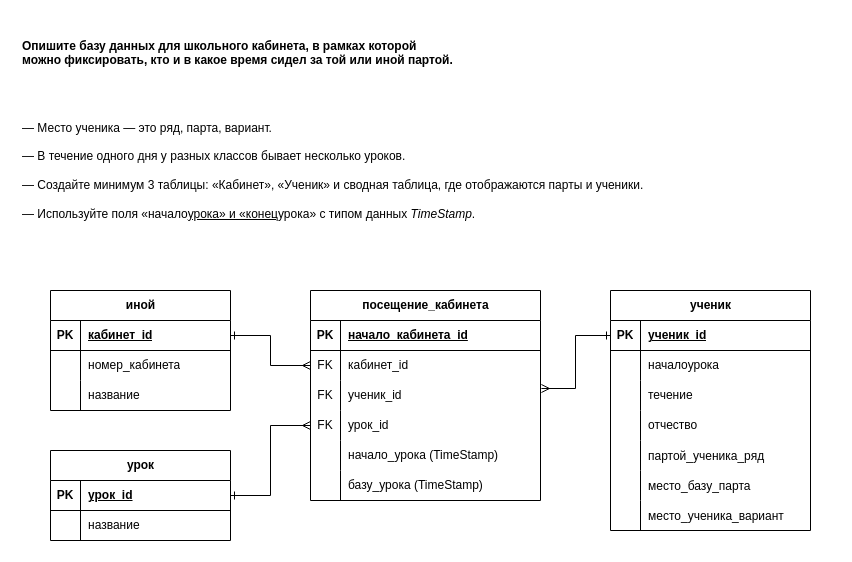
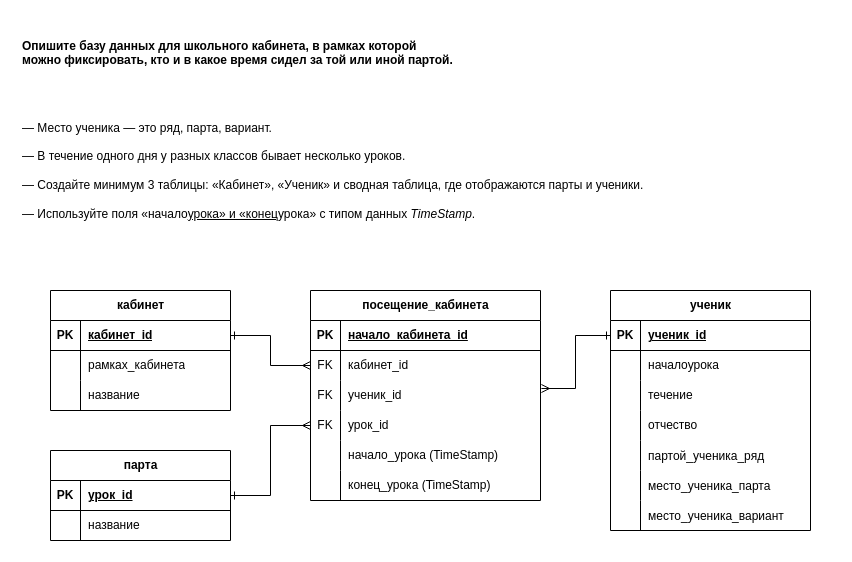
  <mxCell id="0" />
  <mxCell id="1" parent="0" />
  <mxCell id="2" value="&lt;p&gt;&lt;strong&gt;Опишите базу данных для школьного кабинета, в рамках которой &#10;можно фиксировать, кто и в какое время сидел за той или иной партой.&lt;/strong&gt;&lt;/p&gt;&#10;&#10;&lt;p&gt;— Место ученика — это ряд, парта, вариант.&lt;br&gt;&#10;— В течение одного дня у разных классов бывает несколько уроков.&lt;br&gt;&#10;— Создайте минимум 3 таблицы: «Кабинет», «Ученик» и сводная таблица, где отображаются парты и ученики.&lt;br&gt;&#10;— Используйте поля «начало&lt;u&gt;урока» и «конец&lt;/u&gt;урока» с типом данных &lt;em&gt;TimeStamp&lt;/em&gt;.&lt;br&gt;&#10;&lt;a target=&quot;_blank&quot; href=&quot;https://gb.ru/lessons/310964/homework&quot;&gt;&lt;/a&gt;&lt;/p&gt;" style="text;whiteSpace=wrap;html=1;" vertex="1" parent="1"><mxGeometry x="20" y="20" width="810" height="230" as="geometry" /></mxCell>
- <mxCell id="3" value="иной" style="shape=table;startSize=30;container=1;collapsible=1;childLayout=tableLayout;fixedRows=1;rowLines=0;fontStyle=1;align=center;resizeLast=1;html=1;" vertex="1" parent="1"><mxGeometry x="50" y="290" width="180" height="120" as="geometry" /></mxCell>
+ <mxCell id="3" value="кабинет" style="shape=table;startSize=30;container=1;collapsible=1;childLayout=tableLayout;fixedRows=1;rowLines=0;fontStyle=1;align=center;resizeLast=1;html=1;" vertex="1" parent="1"><mxGeometry x="50" y="290" width="180" height="120" as="geometry" /></mxCell>
  <mxCell id="4" value="" style="shape=tableRow;horizontal=0;startSize=0;swimlaneHead=0;swimlaneBody=0;fillColor=none;collapsible=0;dropTarget=0;points=[[0,0.5],[1,0.5]];portConstraint=eastwest;top=0;left=0;right=0;bottom=1;" vertex="1" parent="3"><mxGeometry y="30" width="180" height="30" as="geometry" /></mxCell>
  <mxCell id="5" value="PK" style="shape=partialRectangle;connectable=0;fillColor=none;top=0;left=0;bottom=0;right=0;fontStyle=1;overflow=hidden;whiteSpace=wrap;html=1;" vertex="1" parent="4"><mxGeometry width="30" height="30" as="geometry"><mxRectangle width="30" height="30" as="alternateBounds" /></mxGeometry></mxCell>
  <mxCell id="6" value="кабинет_id" style="shape=partialRectangle;connectable=0;fillColor=none;top=0;left=0;bottom=0;right=0;align=left;spacingLeft=6;fontStyle=5;overflow=hidden;whiteSpace=wrap;html=1;" vertex="1" parent="4"><mxGeometry x="30" width="150" height="30" as="geometry"><mxRectangle width="150" height="30" as="alternateBounds" /></mxGeometry></mxCell>
  <mxCell id="7" value="" style="shape=tableRow;horizontal=0;startSize=0;swimlaneHead=0;swimlaneBody=0;fillColor=none;collapsible=0;dropTarget=0;points=[[0,0.5],[1,0.5]];portConstraint=eastwest;top=0;left=0;right=0;bottom=0;" vertex="1" parent="3"><mxGeometry y="60" width="180" height="30" as="geometry" /></mxCell>
  <mxCell id="8" value="" style="shape=partialRectangle;connectable=0;fillColor=none;top=0;left=0;bottom=0;right=0;editable=1;overflow=hidden;whiteSpace=wrap;html=1;" vertex="1" parent="7"><mxGeometry width="30" height="30" as="geometry"><mxRectangle width="30" height="30" as="alternateBounds" /></mxGeometry></mxCell>
- <mxCell id="9" value="номер_кабинета" style="shape=partialRectangle;connectable=0;fillColor=none;top=0;left=0;bottom=0;right=0;align=left;spacingLeft=6;overflow=hidden;whiteSpace=wrap;html=1;" vertex="1" parent="7"><mxGeometry x="30" width="150" height="30" as="geometry"><mxRectangle width="150" height="30" as="alternateBounds" /></mxGeometry></mxCell>
+ <mxCell id="9" value="рамках_кабинета" style="shape=partialRectangle;connectable=0;fillColor=none;top=0;left=0;bottom=0;right=0;align=left;spacingLeft=6;overflow=hidden;whiteSpace=wrap;html=1;" vertex="1" parent="7"><mxGeometry x="30" width="150" height="30" as="geometry"><mxRectangle width="150" height="30" as="alternateBounds" /></mxGeometry></mxCell>
  <mxCell id="10" value="" style="shape=tableRow;horizontal=0;startSize=0;swimlaneHead=0;swimlaneBody=0;fillColor=none;collapsible=0;dropTarget=0;points=[[0,0.5],[1,0.5]];portConstraint=eastwest;top=0;left=0;right=0;bottom=0;" vertex="1" parent="3"><mxGeometry y="90" width="180" height="30" as="geometry" /></mxCell>
  <mxCell id="11" value="" style="shape=partialRectangle;connectable=0;fillColor=none;top=0;left=0;bottom=0;right=0;editable=1;overflow=hidden;whiteSpace=wrap;html=1;" vertex="1" parent="10"><mxGeometry width="30" height="30" as="geometry"><mxRectangle width="30" height="30" as="alternateBounds" /></mxGeometry></mxCell>
  <mxCell id="12" value="название" style="shape=partialRectangle;connectable=0;fillColor=none;top=0;left=0;bottom=0;right=0;align=left;spacingLeft=6;overflow=hidden;whiteSpace=wrap;html=1;" vertex="1" parent="10"><mxGeometry x="30" width="150" height="30" as="geometry"><mxRectangle width="150" height="30" as="alternateBounds" /></mxGeometry></mxCell>
  <mxCell id="13" value="ученик" style="shape=table;startSize=30;container=1;collapsible=1;childLayout=tableLayout;fixedRows=1;rowLines=0;fontStyle=1;align=center;resizeLast=1;html=1;" vertex="1" parent="1"><mxGeometry x="610" y="290" width="200" height="240" as="geometry" /></mxCell>
  <mxCell id="14" value="" style="shape=tableRow;horizontal=0;startSize=0;swimlaneHead=0;swimlaneBody=0;fillColor=none;collapsible=0;dropTarget=0;points=[[0,0.5],[1,0.5]];portConstraint=eastwest;top=0;left=0;right=0;bottom=1;" vertex="1" parent="13"><mxGeometry y="30" width="200" height="30" as="geometry" /></mxCell>
  <mxCell id="15" value="PK" style="shape=partialRectangle;connectable=0;fillColor=none;top=0;left=0;bottom=0;right=0;fontStyle=1;overflow=hidden;whiteSpace=wrap;html=1;" vertex="1" parent="14"><mxGeometry width="30" height="30" as="geometry"><mxRectangle width="30" height="30" as="alternateBounds" /></mxGeometry></mxCell>
  <mxCell id="16" value="&lt;div&gt;ученик_id&lt;/div&gt;" style="shape=partialRectangle;connectable=0;fillColor=none;top=0;left=0;bottom=0;right=0;align=left;spacingLeft=6;fontStyle=5;overflow=hidden;whiteSpace=wrap;html=1;" vertex="1" parent="14"><mxGeometry x="30" width="170" height="30" as="geometry"><mxRectangle width="170" height="30" as="alternateBounds" /></mxGeometry></mxCell>
  <mxCell id="17" value="" style="shape=tableRow;horizontal=0;startSize=0;swimlaneHead=0;swimlaneBody=0;fillColor=none;collapsible=0;dropTarget=0;points=[[0,0.5],[1,0.5]];portConstraint=eastwest;top=0;left=0;right=0;bottom=0;" vertex="1" parent="13"><mxGeometry y="60" width="200" height="30" as="geometry" /></mxCell>
  <mxCell id="18" value="" style="shape=partialRectangle;connectable=0;fillColor=none;top=0;left=0;bottom=0;right=0;editable=1;overflow=hidden;whiteSpace=wrap;html=1;" vertex="1" parent="17"><mxGeometry width="30" height="30" as="geometry"><mxRectangle width="30" height="30" as="alternateBounds" /></mxGeometry></mxCell>
  <mxCell id="19" value="началоурока" style="shape=partialRectangle;connectable=0;fillColor=none;top=0;left=0;bottom=0;right=0;align=left;spacingLeft=6;overflow=hidden;whiteSpace=wrap;html=1;" vertex="1" parent="17"><mxGeometry x="30" width="170" height="30" as="geometry"><mxRectangle width="170" height="30" as="alternateBounds" /></mxGeometry></mxCell>
  <mxCell id="20" value="" style="shape=tableRow;horizontal=0;startSize=0;swimlaneHead=0;swimlaneBody=0;fillColor=none;collapsible=0;dropTarget=0;points=[[0,0.5],[1,0.5]];portConstraint=eastwest;top=0;left=0;right=0;bottom=0;" vertex="1" parent="13"><mxGeometry y="90" width="200" height="30" as="geometry" /></mxCell>
  <mxCell id="21" value="" style="shape=partialRectangle;connectable=0;fillColor=none;top=0;left=0;bottom=0;right=0;editable=1;overflow=hidden;whiteSpace=wrap;html=1;" vertex="1" parent="20"><mxGeometry width="30" height="30" as="geometry"><mxRectangle width="30" height="30" as="alternateBounds" /></mxGeometry></mxCell>
  <mxCell id="22" value="течение" style="shape=partialRectangle;connectable=0;fillColor=none;top=0;left=0;bottom=0;right=0;align=left;spacingLeft=6;overflow=hidden;whiteSpace=wrap;html=1;" vertex="1" parent="20"><mxGeometry x="30" width="170" height="30" as="geometry"><mxRectangle width="170" height="30" as="alternateBounds" /></mxGeometry></mxCell>
  <mxCell id="23" value="" style="shape=tableRow;horizontal=0;startSize=0;swimlaneHead=0;swimlaneBody=0;fillColor=none;collapsible=0;dropTarget=0;points=[[0,0.5],[1,0.5]];portConstraint=eastwest;top=0;left=0;right=0;bottom=0;" vertex="1" parent="13"><mxGeometry y="120" width="200" height="30" as="geometry" /></mxCell>
  <mxCell id="24" value="" style="shape=partialRectangle;connectable=0;fillColor=none;top=0;left=0;bottom=0;right=0;editable=1;overflow=hidden;whiteSpace=wrap;html=1;" vertex="1" parent="23"><mxGeometry width="30" height="30" as="geometry"><mxRectangle width="30" height="30" as="alternateBounds" /></mxGeometry></mxCell>
  <mxCell id="25" value="отчество" style="shape=partialRectangle;connectable=0;fillColor=none;top=0;left=0;bottom=0;right=0;align=left;spacingLeft=6;overflow=hidden;whiteSpace=wrap;html=1;" vertex="1" parent="23"><mxGeometry x="30" width="170" height="30" as="geometry"><mxRectangle width="170" height="30" as="alternateBounds" /></mxGeometry></mxCell>
  <mxCell id="26" value="" style="shape=tableRow;horizontal=0;startSize=0;swimlaneHead=0;swimlaneBody=0;fillColor=none;collapsible=0;dropTarget=0;points=[[0,0.5],[1,0.5]];portConstraint=eastwest;top=0;left=0;right=0;bottom=0;" vertex="1" parent="13"><mxGeometry y="150" width="200" height="30" as="geometry" /></mxCell>
  <mxCell id="27" value="" style="shape=partialRectangle;connectable=0;fillColor=none;top=0;left=0;bottom=0;right=0;editable=1;overflow=hidden;" vertex="1" parent="26"><mxGeometry width="30" height="30" as="geometry"><mxRectangle width="30" height="30" as="alternateBounds" /></mxGeometry></mxCell>
  <mxCell id="28" value="партой_ученика_ряд" style="shape=partialRectangle;connectable=0;fillColor=none;top=0;left=0;bottom=0;right=0;align=left;spacingLeft=6;overflow=hidden;" vertex="1" parent="26"><mxGeometry x="30" width="170" height="30" as="geometry"><mxRectangle width="170" height="30" as="alternateBounds" /></mxGeometry></mxCell>
  <mxCell id="29" value="" style="shape=tableRow;horizontal=0;startSize=0;swimlaneHead=0;swimlaneBody=0;fillColor=none;collapsible=0;dropTarget=0;points=[[0,0.5],[1,0.5]];portConstraint=eastwest;top=0;left=0;right=0;bottom=0;" vertex="1" parent="13"><mxGeometry y="180" width="200" height="30" as="geometry" /></mxCell>
  <mxCell id="30" value="" style="shape=partialRectangle;connectable=0;fillColor=none;top=0;left=0;bottom=0;right=0;editable=1;overflow=hidden;" vertex="1" parent="29"><mxGeometry width="30" height="30" as="geometry"><mxRectangle width="30" height="30" as="alternateBounds" /></mxGeometry></mxCell>
- <mxCell id="31" value="место_базу_парта" style="shape=partialRectangle;connectable=0;fillColor=none;top=0;left=0;bottom=0;right=0;align=left;spacingLeft=6;overflow=hidden;" vertex="1" parent="29"><mxGeometry x="30" width="170" height="30" as="geometry"><mxRectangle width="170" height="30" as="alternateBounds" /></mxGeometry></mxCell>
+ <mxCell id="31" value="место_ученика_парта" style="shape=partialRectangle;connectable=0;fillColor=none;top=0;left=0;bottom=0;right=0;align=left;spacingLeft=6;overflow=hidden;" vertex="1" parent="29"><mxGeometry x="30" width="170" height="30" as="geometry"><mxRectangle width="170" height="30" as="alternateBounds" /></mxGeometry></mxCell>
  <mxCell id="32" value="" style="shape=tableRow;horizontal=0;startSize=0;swimlaneHead=0;swimlaneBody=0;fillColor=none;collapsible=0;dropTarget=0;points=[[0,0.5],[1,0.5]];portConstraint=eastwest;top=0;left=0;right=0;bottom=0;" vertex="1" parent="13"><mxGeometry y="210" width="200" height="30" as="geometry" /></mxCell>
  <mxCell id="33" value="" style="shape=partialRectangle;connectable=0;fillColor=none;top=0;left=0;bottom=0;right=0;editable=1;overflow=hidden;" vertex="1" parent="32"><mxGeometry width="30" height="30" as="geometry"><mxRectangle width="30" height="30" as="alternateBounds" /></mxGeometry></mxCell>
  <mxCell id="34" value="место_ученика_вариант" style="shape=partialRectangle;connectable=0;fillColor=none;top=0;left=0;bottom=0;right=0;align=left;spacingLeft=6;overflow=hidden;" vertex="1" parent="32"><mxGeometry x="30" width="170" height="30" as="geometry"><mxRectangle width="170" height="30" as="alternateBounds" /></mxGeometry></mxCell>
  <mxCell id="35" value="посещение_кабинета" style="shape=table;startSize=30;container=1;collapsible=1;childLayout=tableLayout;fixedRows=1;rowLines=0;fontStyle=1;align=center;resizeLast=1;html=1;" vertex="1" parent="1"><mxGeometry x="310" y="290" width="230" height="210" as="geometry" /></mxCell>
  <mxCell id="36" value="" style="shape=tableRow;horizontal=0;startSize=0;swimlaneHead=0;swimlaneBody=0;fillColor=none;collapsible=0;dropTarget=0;points=[[0,0.5],[1,0.5]];portConstraint=eastwest;top=0;left=0;right=0;bottom=1;" vertex="1" parent="35"><mxGeometry y="30" width="230" height="30" as="geometry" /></mxCell>
  <mxCell id="37" value="PK" style="shape=partialRectangle;connectable=0;fillColor=none;top=0;left=0;bottom=0;right=0;fontStyle=1;overflow=hidden;whiteSpace=wrap;html=1;" vertex="1" parent="36"><mxGeometry width="30" height="30" as="geometry"><mxRectangle width="30" height="30" as="alternateBounds" /></mxGeometry></mxCell>
  <mxCell id="38" value="начало_кабинета_id" style="shape=partialRectangle;connectable=0;fillColor=none;top=0;left=0;bottom=0;right=0;align=left;spacingLeft=6;fontStyle=5;overflow=hidden;whiteSpace=wrap;html=1;" vertex="1" parent="36"><mxGeometry x="30" width="200" height="30" as="geometry"><mxRectangle width="200" height="30" as="alternateBounds" /></mxGeometry></mxCell>
  <mxCell id="39" value="" style="shape=tableRow;horizontal=0;startSize=0;swimlaneHead=0;swimlaneBody=0;fillColor=none;collapsible=0;dropTarget=0;points=[[0,0.5],[1,0.5]];portConstraint=eastwest;top=0;left=0;right=0;bottom=0;" vertex="1" parent="35"><mxGeometry y="60" width="230" height="30" as="geometry" /></mxCell>
  <mxCell id="40" value="FK" style="shape=partialRectangle;connectable=0;fillColor=none;top=0;left=0;bottom=0;right=0;fontStyle=0;overflow=hidden;whiteSpace=wrap;html=1;" vertex="1" parent="39"><mxGeometry width="30" height="30" as="geometry"><mxRectangle width="30" height="30" as="alternateBounds" /></mxGeometry></mxCell>
  <mxCell id="41" value="кабинет_id" style="shape=partialRectangle;connectable=0;fillColor=none;top=0;left=0;bottom=0;right=0;align=left;spacingLeft=6;fontStyle=0;overflow=hidden;whiteSpace=wrap;html=1;" vertex="1" parent="39"><mxGeometry x="30" width="200" height="30" as="geometry"><mxRectangle width="200" height="30" as="alternateBounds" /></mxGeometry></mxCell>
  <mxCell id="42" value="" style="shape=tableRow;horizontal=0;startSize=0;swimlaneHead=0;swimlaneBody=0;fillColor=none;collapsible=0;dropTarget=0;points=[[0,0.5],[1,0.5]];portConstraint=eastwest;top=0;left=0;right=0;bottom=0;" vertex="1" parent="35"><mxGeometry y="90" width="230" height="30" as="geometry" /></mxCell>
  <mxCell id="43" value="FK" style="shape=partialRectangle;connectable=0;fillColor=none;top=0;left=0;bottom=0;right=0;fontStyle=0;overflow=hidden;whiteSpace=wrap;html=1;" vertex="1" parent="42"><mxGeometry width="30" height="30" as="geometry"><mxRectangle width="30" height="30" as="alternateBounds" /></mxGeometry></mxCell>
  <mxCell id="44" value="ученик_id" style="shape=partialRectangle;connectable=0;fillColor=none;top=0;left=0;bottom=0;right=0;align=left;spacingLeft=6;fontStyle=0;overflow=hidden;whiteSpace=wrap;html=1;" vertex="1" parent="42"><mxGeometry x="30" width="200" height="30" as="geometry"><mxRectangle width="200" height="30" as="alternateBounds" /></mxGeometry></mxCell>
  <mxCell id="45" value="" style="shape=tableRow;horizontal=0;startSize=0;swimlaneHead=0;swimlaneBody=0;fillColor=none;collapsible=0;dropTarget=0;points=[[0,0.5],[1,0.5]];portConstraint=eastwest;top=0;left=0;right=0;bottom=0;" vertex="1" parent="35"><mxGeometry y="120" width="230" height="30" as="geometry" /></mxCell>
  <mxCell id="46" value="FK" style="shape=partialRectangle;connectable=0;fillColor=none;top=0;left=0;bottom=0;right=0;fontStyle=0;overflow=hidden;whiteSpace=wrap;html=1;" vertex="1" parent="45"><mxGeometry width="30" height="30" as="geometry"><mxRectangle width="30" height="30" as="alternateBounds" /></mxGeometry></mxCell>
  <mxCell id="47" value="урок_id" style="shape=partialRectangle;connectable=0;fillColor=none;top=0;left=0;bottom=0;right=0;align=left;spacingLeft=6;fontStyle=0;overflow=hidden;whiteSpace=wrap;html=1;" vertex="1" parent="45"><mxGeometry x="30" width="200" height="30" as="geometry"><mxRectangle width="200" height="30" as="alternateBounds" /></mxGeometry></mxCell>
  <mxCell id="48" value="" style="shape=tableRow;horizontal=0;startSize=0;swimlaneHead=0;swimlaneBody=0;fillColor=none;collapsible=0;dropTarget=0;points=[[0,0.5],[1,0.5]];portConstraint=eastwest;top=0;left=0;right=0;bottom=0;" vertex="1" parent="35"><mxGeometry y="150" width="230" height="30" as="geometry" /></mxCell>
  <mxCell id="49" value="" style="shape=partialRectangle;connectable=0;fillColor=none;top=0;left=0;bottom=0;right=0;editable=1;overflow=hidden;whiteSpace=wrap;html=1;" vertex="1" parent="48"><mxGeometry width="30" height="30" as="geometry"><mxRectangle width="30" height="30" as="alternateBounds" /></mxGeometry></mxCell>
  <mxCell id="50" value="начало_урока (TimeStamp)" style="shape=partialRectangle;connectable=0;fillColor=none;top=0;left=0;bottom=0;right=0;align=left;spacingLeft=6;overflow=hidden;whiteSpace=wrap;html=1;" vertex="1" parent="48"><mxGeometry x="30" width="200" height="30" as="geometry"><mxRectangle width="200" height="30" as="alternateBounds" /></mxGeometry></mxCell>
  <mxCell id="51" value="" style="shape=tableRow;horizontal=0;startSize=0;swimlaneHead=0;swimlaneBody=0;fillColor=none;collapsible=0;dropTarget=0;points=[[0,0.5],[1,0.5]];portConstraint=eastwest;top=0;left=0;right=0;bottom=0;" vertex="1" parent="35"><mxGeometry y="180" width="230" height="30" as="geometry" /></mxCell>
  <mxCell id="52" value="" style="shape=partialRectangle;connectable=0;fillColor=none;top=0;left=0;bottom=0;right=0;editable=1;overflow=hidden;whiteSpace=wrap;html=1;" vertex="1" parent="51"><mxGeometry width="30" height="30" as="geometry"><mxRectangle width="30" height="30" as="alternateBounds" /></mxGeometry></mxCell>
- <mxCell id="53" value="базу_урока (TimeStamp)" style="shape=partialRectangle;connectable=0;fillColor=none;top=0;left=0;bottom=0;right=0;align=left;spacingLeft=6;overflow=hidden;whiteSpace=wrap;html=1;" vertex="1" parent="51"><mxGeometry x="30" width="200" height="30" as="geometry"><mxRectangle width="200" height="30" as="alternateBounds" /></mxGeometry></mxCell>
+ <mxCell id="53" value="конец_урока (TimeStamp)" style="shape=partialRectangle;connectable=0;fillColor=none;top=0;left=0;bottom=0;right=0;align=left;spacingLeft=6;overflow=hidden;whiteSpace=wrap;html=1;" vertex="1" parent="51"><mxGeometry x="30" width="200" height="30" as="geometry"><mxRectangle width="200" height="30" as="alternateBounds" /></mxGeometry></mxCell>
  <mxCell id="54" style="edgeStyle=orthogonalEdgeStyle;rounded=0;orthogonalLoop=1;jettySize=auto;html=1;exitX=1;exitY=0.5;exitDx=0;exitDy=0;entryX=0;entryY=0.5;entryDx=0;entryDy=0;startArrow=ERone;startFill=0;endArrow=ERmany;endFill=0;" edge="1" parent="1" source="4" target="39"><mxGeometry relative="1" as="geometry" /></mxCell>
  <mxCell id="55" style="edgeStyle=orthogonalEdgeStyle;rounded=0;orthogonalLoop=1;jettySize=auto;html=1;entryX=1.004;entryY=0.267;entryDx=0;entryDy=0;endArrow=ERmany;endFill=0;startArrow=ERone;startFill=0;entryPerimeter=0;" edge="1" parent="1" source="14" target="42"><mxGeometry relative="1" as="geometry"><mxPoint x="590" y="420" as="sourcePoint" /></mxGeometry></mxCell>
- <mxCell id="56" value="урок" style="shape=table;startSize=30;container=1;collapsible=1;childLayout=tableLayout;fixedRows=1;rowLines=0;fontStyle=1;align=center;resizeLast=1;html=1;" vertex="1" parent="1"><mxGeometry x="50" y="450" width="180" height="90" as="geometry" /></mxCell>
+ <mxCell id="56" value="парта" style="shape=table;startSize=30;container=1;collapsible=1;childLayout=tableLayout;fixedRows=1;rowLines=0;fontStyle=1;align=center;resizeLast=1;html=1;" vertex="1" parent="1"><mxGeometry x="50" y="450" width="180" height="90" as="geometry" /></mxCell>
  <mxCell id="57" value="" style="shape=tableRow;horizontal=0;startSize=0;swimlaneHead=0;swimlaneBody=0;fillColor=none;collapsible=0;dropTarget=0;points=[[0,0.5],[1,0.5]];portConstraint=eastwest;top=0;left=0;right=0;bottom=1;" vertex="1" parent="56"><mxGeometry y="30" width="180" height="30" as="geometry" /></mxCell>
  <mxCell id="58" value="PK" style="shape=partialRectangle;connectable=0;fillColor=none;top=0;left=0;bottom=0;right=0;fontStyle=1;overflow=hidden;whiteSpace=wrap;html=1;" vertex="1" parent="57"><mxGeometry width="30" height="30" as="geometry"><mxRectangle width="30" height="30" as="alternateBounds" /></mxGeometry></mxCell>
  <mxCell id="59" value="урок_id" style="shape=partialRectangle;connectable=0;fillColor=none;top=0;left=0;bottom=0;right=0;align=left;spacingLeft=6;fontStyle=5;overflow=hidden;whiteSpace=wrap;html=1;" vertex="1" parent="57"><mxGeometry x="30" width="150" height="30" as="geometry"><mxRectangle width="150" height="30" as="alternateBounds" /></mxGeometry></mxCell>
  <mxCell id="60" value="" style="shape=tableRow;horizontal=0;startSize=0;swimlaneHead=0;swimlaneBody=0;fillColor=none;collapsible=0;dropTarget=0;points=[[0,0.5],[1,0.5]];portConstraint=eastwest;top=0;left=0;right=0;bottom=0;" vertex="1" parent="56"><mxGeometry y="60" width="180" height="30" as="geometry" /></mxCell>
  <mxCell id="61" value="" style="shape=partialRectangle;connectable=0;fillColor=none;top=0;left=0;bottom=0;right=0;editable=1;overflow=hidden;whiteSpace=wrap;html=1;" vertex="1" parent="60"><mxGeometry width="30" height="30" as="geometry"><mxRectangle width="30" height="30" as="alternateBounds" /></mxGeometry></mxCell>
  <mxCell id="62" value="название" style="shape=partialRectangle;connectable=0;fillColor=none;top=0;left=0;bottom=0;right=0;align=left;spacingLeft=6;overflow=hidden;whiteSpace=wrap;html=1;" vertex="1" parent="60"><mxGeometry x="30" width="150" height="30" as="geometry"><mxRectangle width="150" height="30" as="alternateBounds" /></mxGeometry></mxCell>
  <mxCell id="63" style="edgeStyle=orthogonalEdgeStyle;rounded=0;orthogonalLoop=1;jettySize=auto;html=1;exitX=1;exitY=0.5;exitDx=0;exitDy=0;endArrow=ERmany;endFill=0;startArrow=ERone;startFill=0;" edge="1" parent="1" source="57" target="45"><mxGeometry relative="1" as="geometry"><mxPoint x="260" y="410" as="targetPoint" /></mxGeometry></mxCell>
